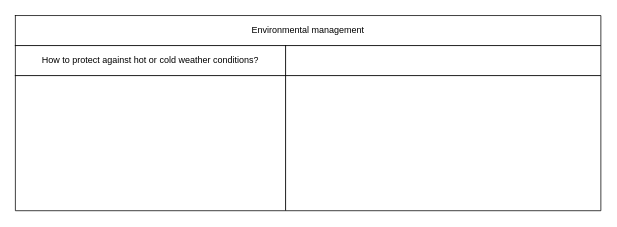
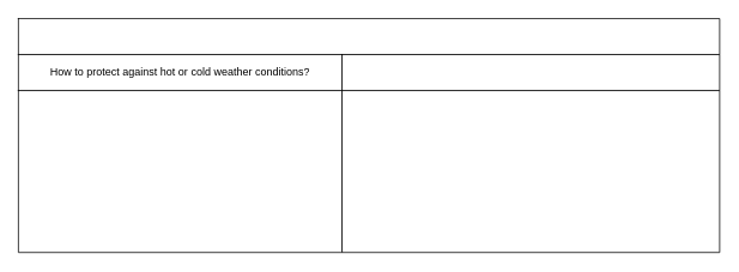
  <mxCell id="0" />
  <mxCell id="1" parent="0" />
  <mxCell id="2" value="" style="shape=table;startSize=0;container=1;collapsible=0;childLayout=tableLayout;" vertex="1" parent="1"><mxGeometry x="20" y="20" width="780" height="40" as="geometry" /></mxCell>
  <mxCell id="3" value="" style="shape=partialRectangle;collapsible=0;dropTarget=0;pointerEvents=0;fillColor=none;top=0;left=0;bottom=0;right=0;points=[[0,0.5],[1,0.5]];portConstraint=eastwest;" vertex="1" parent="2"><mxGeometry width="780" height="40" as="geometry" /></mxCell>
- <mxCell id="4" value="Environmental management" style="shape=partialRectangle;html=1;whiteSpace=wrap;connectable=0;overflow=hidden;fillColor=none;top=0;left=0;bottom=0;right=0;pointerEvents=1;" vertex="1" parent="3"><mxGeometry width="780" height="40" as="geometry" /></mxCell>
  <mxCell id="5" value="" style="shape=table;startSize=0;container=1;collapsible=0;childLayout=tableLayout;" vertex="1" parent="1"><mxGeometry x="20" y="60" width="360" height="40" as="geometry" /></mxCell>
  <mxCell id="6" value="" style="shape=partialRectangle;collapsible=0;dropTarget=0;pointerEvents=0;fillColor=none;top=0;left=0;bottom=0;right=0;points=[[0,0.5],[1,0.5]];portConstraint=eastwest;" vertex="1" parent="5"><mxGeometry width="360" height="40" as="geometry" /></mxCell>
  <mxCell id="7" value="How to protect against hot or cold weather conditions?" style="shape=partialRectangle;html=1;whiteSpace=wrap;connectable=0;overflow=hidden;fillColor=none;top=0;left=0;bottom=0;right=0;pointerEvents=1;" vertex="1" parent="6"><mxGeometry width="360" height="40" as="geometry" /></mxCell>
  <mxCell id="8" value="" style="shape=table;startSize=0;container=1;collapsible=0;childLayout=tableLayout;" vertex="1" parent="1"><mxGeometry x="20" y="100" width="360" height="180" as="geometry" /></mxCell>
  <mxCell id="9" value="" style="shape=partialRectangle;collapsible=0;dropTarget=0;pointerEvents=0;fillColor=none;top=0;left=0;bottom=0;right=0;points=[[0,0.5],[1,0.5]];portConstraint=eastwest;" vertex="1" parent="8"><mxGeometry width="360" height="180" as="geometry" /></mxCell>
  <mxCell id="10" value="" style="shape=partialRectangle;html=1;whiteSpace=wrap;connectable=0;overflow=hidden;fillColor=none;top=0;left=0;bottom=0;right=0;pointerEvents=1;" vertex="1" parent="9"><mxGeometry width="360" height="180" as="geometry" /></mxCell>
  <mxCell id="11" value="" style="shape=table;startSize=0;container=1;collapsible=0;childLayout=tableLayout;" vertex="1" parent="1"><mxGeometry x="380" y="60" width="420" height="40" as="geometry" /></mxCell>
  <mxCell id="12" value="" style="shape=partialRectangle;collapsible=0;dropTarget=0;pointerEvents=0;fillColor=none;top=0;left=0;bottom=0;right=0;points=[[0,0.5],[1,0.5]];portConstraint=eastwest;" vertex="1" parent="11"><mxGeometry width="420" height="40" as="geometry" /></mxCell>
  <mxCell id="13" value="" style="shape=table;startSize=0;container=1;collapsible=0;childLayout=tableLayout;" vertex="1" parent="1"><mxGeometry x="380" y="100" width="420" height="180" as="geometry" /></mxCell>
  <mxCell id="14" value="" style="shape=partialRectangle;collapsible=0;dropTarget=0;pointerEvents=0;fillColor=none;top=0;left=0;bottom=0;right=0;points=[[0,0.5],[1,0.5]];portConstraint=eastwest;" vertex="1" parent="13"><mxGeometry width="420" height="180" as="geometry" /></mxCell>
  <mxCell id="15" value="" style="shape=partialRectangle;html=1;whiteSpace=wrap;connectable=0;overflow=hidden;fillColor=none;top=0;left=0;bottom=0;right=0;pointerEvents=1;" vertex="1" parent="14"><mxGeometry width="420" height="180" as="geometry" /></mxCell>
